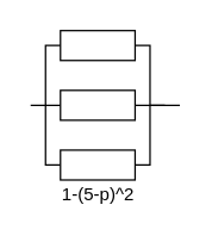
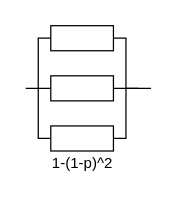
  <mxCell id="0" />
  <mxCell id="1" parent="0" />
  <mxCell id="2" style="edgeStyle=orthogonalEdgeStyle;rounded=0;orthogonalLoop=1;jettySize=auto;html=1;startArrow=none;startFill=0;endArrow=none;endFill=0;strokeWidth=1;" edge="1" parent="1" source="3"><mxGeometry relative="1" as="geometry"><mxPoint x="110" y="70" as="targetPoint" /><Array as="points"><mxPoint x="100" y="30" /></Array></mxGeometry></mxCell>
  <mxCell id="3" value="" style="rounded=0;whiteSpace=wrap;html=1;" vertex="1" parent="1"><mxGeometry x="40" y="20" width="50" height="20" as="geometry" /></mxCell>
  <mxCell id="4" style="edgeStyle=orthogonalEdgeStyle;rounded=0;orthogonalLoop=1;jettySize=auto;html=1;startArrow=none;startFill=0;endArrow=none;endFill=0;strokeWidth=1;" edge="1" parent="1" source="6"><mxGeometry relative="1" as="geometry"><mxPoint x="20" y="70" as="targetPoint" /><Array as="points"><mxPoint x="30" y="110" /><mxPoint x="30" y="70" /></Array></mxGeometry></mxCell>
  <mxCell id="5" style="edgeStyle=orthogonalEdgeStyle;rounded=0;orthogonalLoop=1;jettySize=auto;html=1;startArrow=none;startFill=0;endArrow=none;endFill=0;strokeWidth=1;" edge="1" parent="1" source="6"><mxGeometry relative="1" as="geometry"><mxPoint x="100" y="70" as="targetPoint" /><Array as="points"><mxPoint x="100" y="110" /></Array></mxGeometry></mxCell>
  <mxCell id="6" value="" style="rounded=0;whiteSpace=wrap;html=1;" vertex="1" parent="1"><mxGeometry x="40" y="100" width="50" height="20" as="geometry" /></mxCell>
  <mxCell id="7" style="edgeStyle=orthogonalEdgeStyle;rounded=0;orthogonalLoop=1;jettySize=auto;html=1;entryX=0;entryY=0.5;entryDx=0;entryDy=0;startArrow=none;startFill=0;endArrow=none;endFill=0;strokeWidth=1;" edge="1" parent="1" source="9" target="3"><mxGeometry relative="1" as="geometry"><Array as="points"><mxPoint x="30" y="70" /><mxPoint x="30" y="30" /></Array></mxGeometry></mxCell>
  <mxCell id="8" style="edgeStyle=orthogonalEdgeStyle;rounded=0;orthogonalLoop=1;jettySize=auto;html=1;startArrow=none;startFill=0;endArrow=none;endFill=0;strokeWidth=1;" edge="1" parent="1" source="9"><mxGeometry relative="1" as="geometry"><mxPoint x="120" y="70" as="targetPoint" /></mxGeometry></mxCell>
  <mxCell id="9" value="" style="rounded=0;whiteSpace=wrap;html=1;" vertex="1" parent="1"><mxGeometry x="40" y="60" width="50" height="20" as="geometry" /></mxCell>
- <mxCell id="10" value="1-(5-p)^2" style="text;html=1;align=center;verticalAlign=middle;resizable=0;points=[];autosize=1;" vertex="1" parent="1"><mxGeometry x="35" y="120" width="60" height="20" as="geometry" /></mxCell>
+ <mxCell id="10" value="1-(1-p)^2" style="text;html=1;align=center;verticalAlign=middle;resizable=0;points=[];autosize=1;" vertex="1" parent="1"><mxGeometry x="35" y="120" width="60" height="20" as="geometry" /></mxCell>
